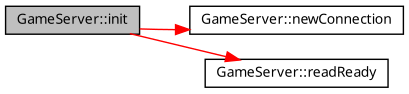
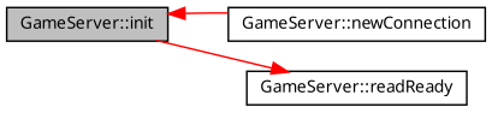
  digraph {
    fontname="Noto Sans"
    rankdir=LR
    node [color=black fillcolor=white fontname="Noto Sans" fontsize=10 shape=record style=filled]
    edge [color=red fontname="Noto Sans" fontsize=10 labelfontname=Helvetica labelfontsize=10 style=solid]
    n1 [fillcolor=grey75 fontcolor=black height=0.2 label="GameServer::init" width=0.4]
    n2 [height=0.2 label="GameServer::newConnection" width=0.4]
    n3 [height=0.2 label="GameServer::readReady" width=0.4]
-   n1 -> n2
+   n2 -> n1
    n1 -> n3
  }
